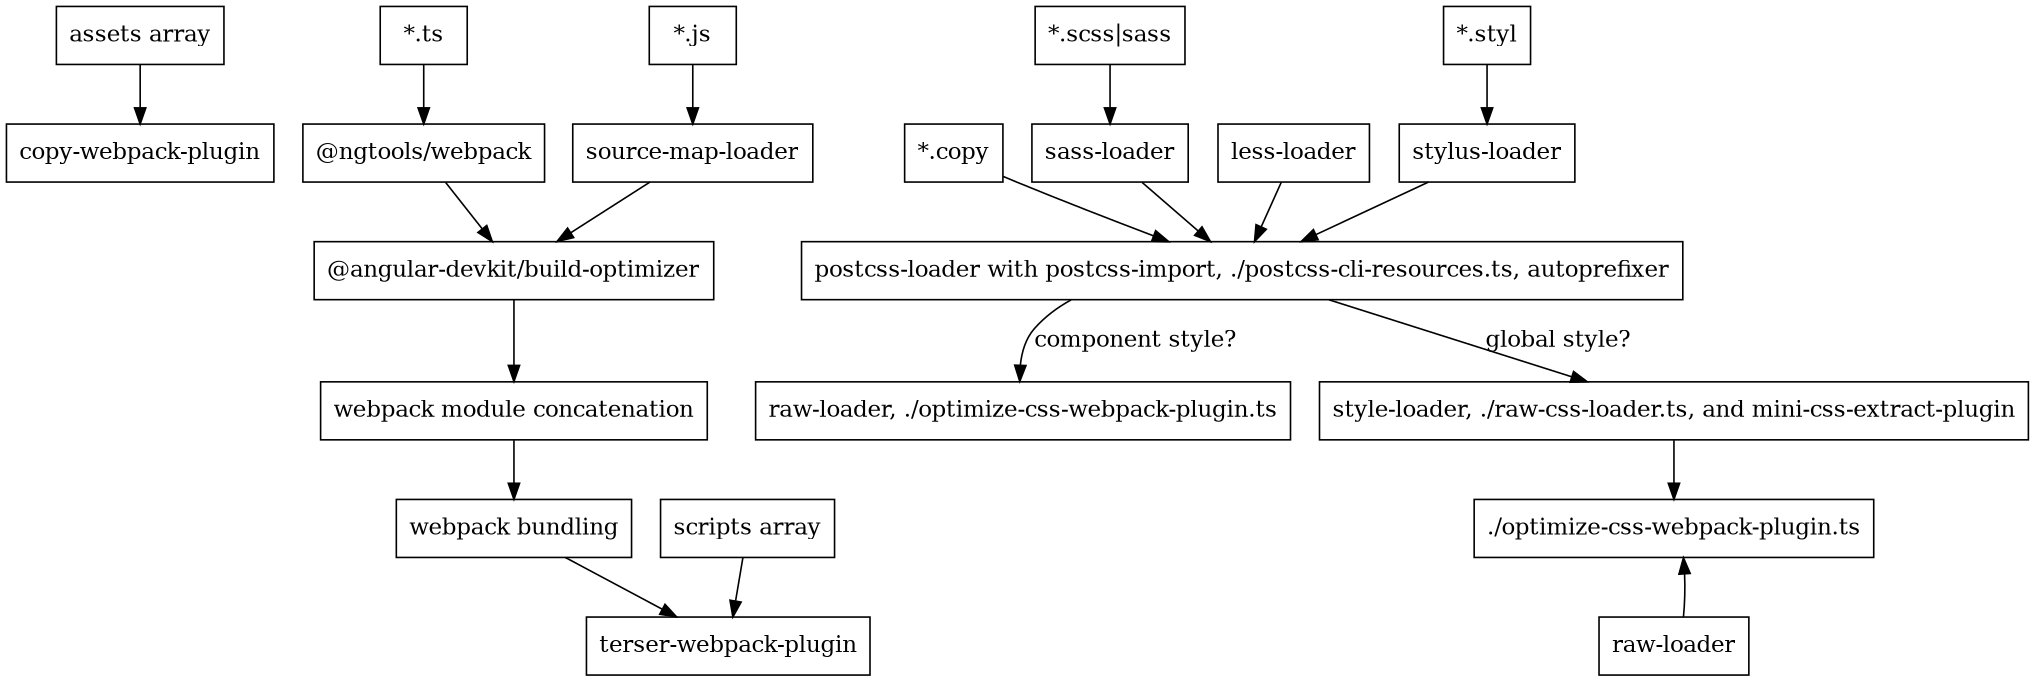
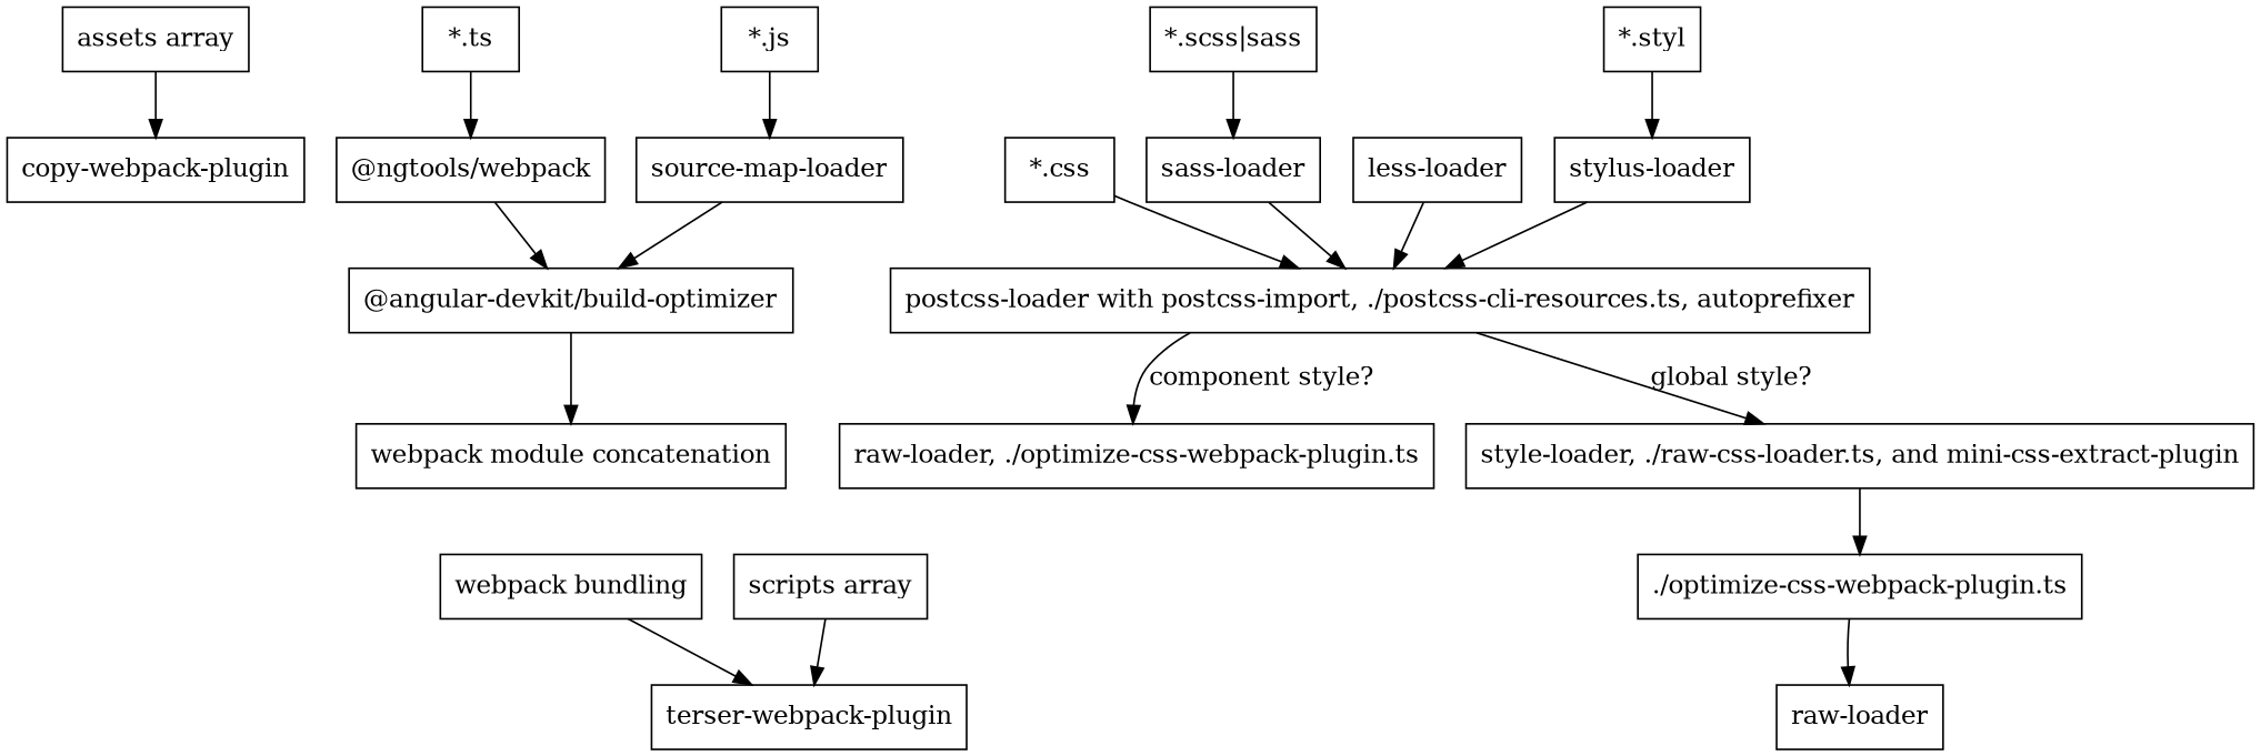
  digraph {
    node [shape=rectangle]
    "assets array"
    "copy-webpack-plugin"
    "*.ts"
    "@ngtools/webpack"
    "@angular-devkit/build-optimizer"
    "webpack module concatenation"
    "webpack bundling"
    "*.js"
    "source-map-loader"
    "terser-webpack-plugin"
    "scripts array"
-   "*.css" [label="*.copy"]
+   "*.css"
    "postcss-loader with postcss-import, ./postcss-cli-resources.ts, autoprefixer"
    "raw-loader, ./optimize-css-webpack-plugin.ts"
    "style-loader, ./raw-css-loader.ts, and mini-css-extract-plugin"
    "./optimize-css-webpack-plugin.ts"
    "*.scss\|sass"
    "sass-loader"
    "less-loader"
    "*.styl"
    "stylus-loader"
    "raw-loader"
    "assets array" -> "copy-webpack-plugin"
    "*.ts" -> "@ngtools/webpack"
    "@ngtools/webpack" -> "@angular-devkit/build-optimizer"
    "@angular-devkit/build-optimizer" -> "webpack module concatenation"
-   "webpack module concatenation" -> "webpack bundling"
    "webpack bundling" -> "terser-webpack-plugin"
    "*.js" -> "source-map-loader"
    "source-map-loader" -> "@angular-devkit/build-optimizer"
    "scripts array" -> "terser-webpack-plugin"
    "*.css" -> "postcss-loader with postcss-import, ./postcss-cli-resources.ts, autoprefixer"
    "postcss-loader with postcss-import, ./postcss-cli-resources.ts, autoprefixer" -> "raw-loader, ./optimize-css-webpack-plugin.ts" [label="component style?"]
    "postcss-loader with postcss-import, ./postcss-cli-resources.ts, autoprefixer" -> "style-loader, ./raw-css-loader.ts, and mini-css-extract-plugin" [label="global style?"]
    "style-loader, ./raw-css-loader.ts, and mini-css-extract-plugin" -> "./optimize-css-webpack-plugin.ts"
    "*.scss\|sass" -> "sass-loader"
    "sass-loader" -> "postcss-loader with postcss-import, ./postcss-cli-resources.ts, autoprefixer"
    "less-loader" -> "postcss-loader with postcss-import, ./postcss-cli-resources.ts, autoprefixer"
    "*.styl" -> "stylus-loader"
    "stylus-loader" -> "postcss-loader with postcss-import, ./postcss-cli-resources.ts, autoprefixer"
-   "raw-loader" -> "./optimize-css-webpack-plugin.ts"
+   "./optimize-css-webpack-plugin.ts" -> "raw-loader"
  }
